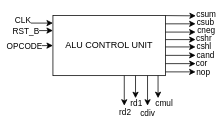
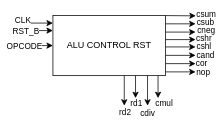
  <mxCell id="0" />
  <mxCell id="1" parent="0" />
- <mxCell id="2" value="ALU CONTROL UNIT" style="rounded=0;whiteSpace=wrap;html=1;" vertex="1" parent="1"><mxGeometry x="70" y="20" width="150" height="80" as="geometry" /></mxCell>
+ <mxCell id="2" value="ALU CONTROL RST" style="rounded=0;whiteSpace=wrap;html=1;" vertex="1" parent="1"><mxGeometry x="70" y="20" width="150" height="80" as="geometry" /></mxCell>
  <mxCell id="3" value="" style="endArrow=classic;html=1;rounded=0;entryX=0;entryY=0.25;entryDx=0;entryDy=0;" edge="1" parent="1"><mxGeometry width="50" height="50" relative="1" as="geometry"><mxPoint x="20" y="30" as="sourcePoint" /><mxPoint x="70" y="30" as="targetPoint" /></mxGeometry></mxCell>
  <mxCell id="4" value="CLK" style="edgeLabel;html=1;align=center;verticalAlign=middle;resizable=0;points=[];" vertex="1" connectable="0" parent="3"><mxGeometry x="-0.56" y="4" relative="1" as="geometry"><mxPoint x="-2" as="offset" /></mxGeometry></mxCell>
  <mxCell id="5" value="" style="endArrow=classic;html=1;rounded=0;entryX=0;entryY=0.25;entryDx=0;entryDy=0;" edge="1" parent="1"><mxGeometry width="50" height="50" relative="1" as="geometry"><mxPoint x="20" y="40" as="sourcePoint" /><mxPoint x="70" y="40" as="targetPoint" /></mxGeometry></mxCell>
  <mxCell id="6" value="RST_B" style="edgeLabel;html=1;align=center;verticalAlign=middle;resizable=0;points=[];" vertex="1" connectable="0" parent="5"><mxGeometry x="-0.48" relative="1" as="geometry"><mxPoint as="offset" /></mxGeometry></mxCell>
  <mxCell id="7" value="" style="endArrow=classic;html=1;rounded=0;entryX=0;entryY=0.5;entryDx=0;entryDy=0;" edge="1" parent="1" target="2"><mxGeometry width="50" height="50" relative="1" as="geometry"><mxPoint x="30" y="60" as="sourcePoint" /><mxPoint x="110" y="120" as="targetPoint" /></mxGeometry></mxCell>
  <mxCell id="8" value="OPCODE" style="edgeLabel;html=1;align=center;verticalAlign=middle;resizable=0;points=[];" vertex="1" connectable="0" parent="7"><mxGeometry x="0.276" relative="1" as="geometry"><mxPoint x="-25" as="offset" /></mxGeometry></mxCell>
  <mxCell id="9" value="" style="endArrow=classic;html=1;rounded=0;exitX=0.998;exitY=0.083;exitDx=0;exitDy=0;exitPerimeter=0;" edge="1" parent="1"><mxGeometry width="50" height="50" relative="1" as="geometry"><mxPoint x="220" y="20" as="sourcePoint" /><mxPoint x="260.3" y="20.36" as="targetPoint" /></mxGeometry></mxCell>
  <mxCell id="10" value="csum" style="edgeLabel;html=1;align=center;verticalAlign=middle;resizable=0;points=[];" vertex="1" connectable="0" parent="9"><mxGeometry x="0.382" y="-1" relative="1" as="geometry"><mxPoint x="26" y="-4" as="offset" /></mxGeometry></mxCell>
  <mxCell id="11" value="" style="endArrow=classic;html=1;rounded=0;exitX=0.998;exitY=0.083;exitDx=0;exitDy=0;exitPerimeter=0;" edge="1" parent="1"><mxGeometry width="50" height="50" relative="1" as="geometry"><mxPoint x="220" y="31" as="sourcePoint" /><mxPoint x="260" y="31" as="targetPoint" /></mxGeometry></mxCell>
  <mxCell id="12" value="csub" style="edgeLabel;html=1;align=center;verticalAlign=middle;resizable=0;points=[];" vertex="1" connectable="0" parent="11"><mxGeometry x="0.401" y="-1" relative="1" as="geometry"><mxPoint x="24" y="-4" as="offset" /></mxGeometry></mxCell>
  <mxCell id="13" value="" style="endArrow=classic;html=1;rounded=0;exitX=0.998;exitY=0.083;exitDx=0;exitDy=0;exitPerimeter=0;" edge="1" parent="1"><mxGeometry width="50" height="50" relative="1" as="geometry"><mxPoint x="220" y="42" as="sourcePoint" /><mxPoint x="260" y="42" as="targetPoint" /></mxGeometry></mxCell>
  <mxCell id="14" value="cneg" style="edgeLabel;html=1;align=center;verticalAlign=middle;resizable=0;points=[];" vertex="1" connectable="0" parent="13"><mxGeometry x="0.523" y="-1" relative="1" as="geometry"><mxPoint x="23" y="-4" as="offset" /></mxGeometry></mxCell>
  <mxCell id="15" value="" style="endArrow=classic;html=1;rounded=0;exitX=0.998;exitY=0.083;exitDx=0;exitDy=0;exitPerimeter=0;" edge="1" parent="1"><mxGeometry width="50" height="50" relative="1" as="geometry"><mxPoint x="220" y="52" as="sourcePoint" /><mxPoint x="260" y="52" as="targetPoint" /></mxGeometry></mxCell>
  <mxCell id="16" value="cshr" style="edgeLabel;html=1;align=center;verticalAlign=middle;resizable=0;points=[];" vertex="1" connectable="0" parent="15"><mxGeometry x="0.694" y="1" relative="1" as="geometry"><mxPoint x="16" y="-1" as="offset" /></mxGeometry></mxCell>
  <mxCell id="17" value="" style="endArrow=classic;html=1;rounded=0;exitX=0.998;exitY=0.083;exitDx=0;exitDy=0;exitPerimeter=0;" edge="1" parent="1"><mxGeometry width="50" height="50" relative="1" as="geometry"><mxPoint x="220" y="61.76" as="sourcePoint" /><mxPoint x="260" y="61.76" as="targetPoint" /></mxGeometry></mxCell>
  <mxCell id="18" value="cshl" style="edgeLabel;html=1;align=center;verticalAlign=middle;resizable=0;points=[];" vertex="1" connectable="0" parent="17"><mxGeometry x="0.596" y="3" relative="1" as="geometry"><mxPoint x="18" y="2" as="offset" /></mxGeometry></mxCell>
  <mxCell id="19" value="" style="endArrow=classic;html=1;rounded=0;exitX=0.998;exitY=0.083;exitDx=0;exitDy=0;exitPerimeter=0;" edge="1" parent="1"><mxGeometry width="50" height="50" relative="1" as="geometry"><mxPoint x="220" y="73" as="sourcePoint" /><mxPoint x="260" y="73" as="targetPoint" /></mxGeometry></mxCell>
  <mxCell id="20" value="cand" style="edgeLabel;html=1;align=center;verticalAlign=middle;resizable=0;points=[];" vertex="1" connectable="0" parent="19"><mxGeometry x="0.621" y="2" relative="1" as="geometry"><mxPoint x="20" y="1" as="offset" /></mxGeometry></mxCell>
  <mxCell id="21" value="" style="endArrow=classic;html=1;rounded=0;exitX=0.998;exitY=0.083;exitDx=0;exitDy=0;exitPerimeter=0;" edge="1" parent="1"><mxGeometry width="50" height="50" relative="1" as="geometry"><mxPoint x="220" y="84" as="sourcePoint" /><mxPoint x="260" y="84" as="targetPoint" /></mxGeometry></mxCell>
  <mxCell id="22" value="cor" style="edgeLabel;html=1;align=center;verticalAlign=middle;resizable=0;points=[];" vertex="1" connectable="0" parent="21"><mxGeometry x="0.669" y="1" relative="1" as="geometry"><mxPoint x="14" as="offset" /></mxGeometry></mxCell>
  <mxCell id="23" value="" style="endArrow=classic;html=1;rounded=0;exitX=0.998;exitY=0.083;exitDx=0;exitDy=0;exitPerimeter=0;" edge="1" parent="1"><mxGeometry width="50" height="50" relative="1" as="geometry"><mxPoint x="220" y="95" as="sourcePoint" /><mxPoint x="260" y="95" as="targetPoint" /></mxGeometry></mxCell>
  <mxCell id="24" value="nop" style="edgeLabel;html=1;align=center;verticalAlign=middle;resizable=0;points=[];" vertex="1" connectable="0" parent="23"><mxGeometry x="0.669" y="1" relative="1" as="geometry"><mxPoint x="16" as="offset" /></mxGeometry></mxCell>
  <mxCell id="25" value="" style="endArrow=classic;html=1;rounded=0;exitX=0.84;exitY=1.001;exitDx=0;exitDy=0;exitPerimeter=0;" edge="1" parent="1" source="2"><mxGeometry width="50" height="50" relative="1" as="geometry"><mxPoint x="170" y="110" as="sourcePoint" /><mxPoint x="196" y="140" as="targetPoint" /></mxGeometry></mxCell>
  <mxCell id="26" value="cdiv" style="edgeLabel;html=1;align=center;verticalAlign=middle;resizable=0;points=[];" vertex="1" connectable="0" parent="25"><mxGeometry x="0.581" y="-1" relative="1" as="geometry"><mxPoint y="17" as="offset" /></mxGeometry></mxCell>
  <mxCell id="27" value="" style="endArrow=classic;html=1;rounded=0;exitX=0.84;exitY=1.001;exitDx=0;exitDy=0;exitPerimeter=0;" edge="1" parent="1"><mxGeometry width="50" height="50" relative="1" as="geometry"><mxPoint x="180" y="100" as="sourcePoint" /><mxPoint x="180" y="130" as="targetPoint" /></mxGeometry></mxCell>
  <mxCell id="28" value="rd1" style="edgeLabel;html=1;align=center;verticalAlign=middle;resizable=0;points=[];" vertex="1" connectable="0" parent="27"><mxGeometry x="0.604" relative="1" as="geometry"><mxPoint y="12" as="offset" /></mxGeometry></mxCell>
  <mxCell id="29" value="" style="endArrow=classic;html=1;rounded=0;exitX=0.84;exitY=1.001;exitDx=0;exitDy=0;exitPerimeter=0;" edge="1" parent="1"><mxGeometry width="50" height="50" relative="1" as="geometry"><mxPoint x="210" y="100" as="sourcePoint" /><mxPoint x="210" y="130" as="targetPoint" /></mxGeometry></mxCell>
  <mxCell id="30" value="cmul" style="edgeLabel;html=1;align=center;verticalAlign=middle;resizable=0;points=[];" vertex="1" connectable="0" parent="29"><mxGeometry x="0.604" y="1" relative="1" as="geometry"><mxPoint x="6" y="12" as="offset" /></mxGeometry></mxCell>
  <mxCell id="31" value="" style="endArrow=classic;html=1;rounded=0;exitX=0.84;exitY=1.001;exitDx=0;exitDy=0;exitPerimeter=0;" edge="1" parent="1"><mxGeometry width="50" height="50" relative="1" as="geometry"><mxPoint x="165" y="100" as="sourcePoint" /><mxPoint x="165" y="140" as="targetPoint" /></mxGeometry></mxCell>
  <mxCell id="32" value="rd2" style="edgeLabel;html=1;align=center;verticalAlign=middle;resizable=0;points=[];" vertex="1" connectable="0" parent="31"><mxGeometry x="0.67" y="-1" relative="1" as="geometry"><mxPoint x="1" y="15" as="offset" /></mxGeometry></mxCell>
